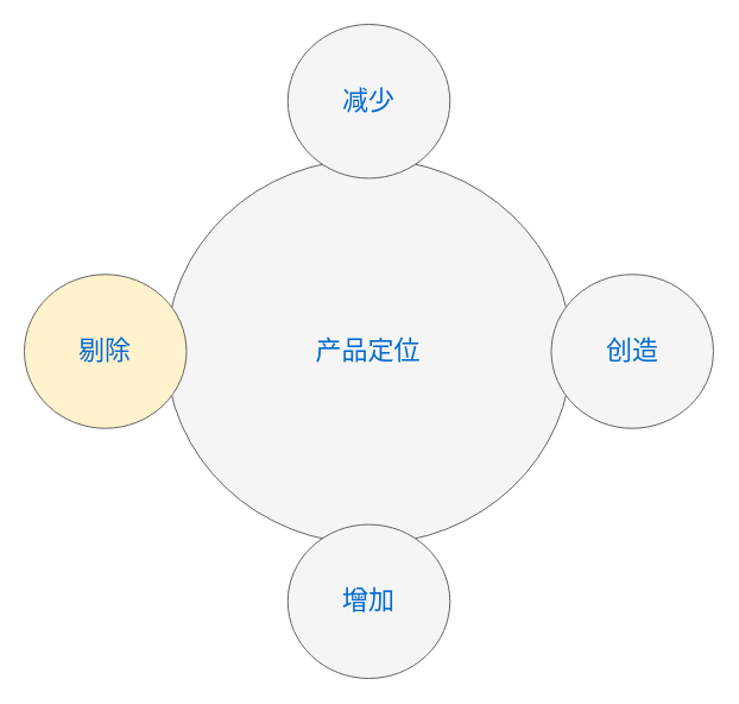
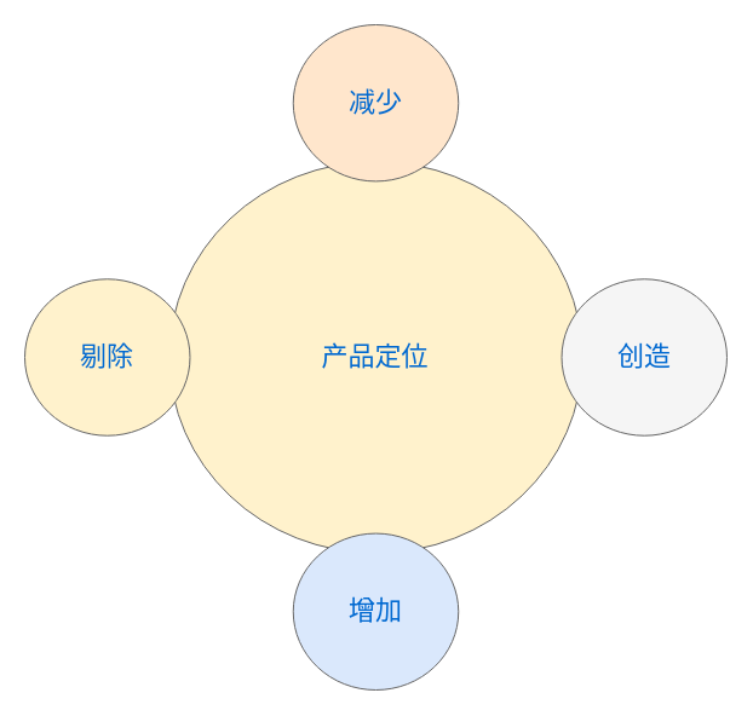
  <mxCell id="0" />
  <mxCell id="1" parent="0" />
  <mxCell id="2" value="" style="group" vertex="1" connectable="0" parent="1"><mxGeometry x="20" y="20" width="580" height="550" as="geometry" /></mxCell>
- <mxCell id="3" value="产品定位" style="ellipse;whiteSpace=wrap;html=1;rounded=0;shadow=0;dashed=0;comic=0;fontFamily=Verdana;fontSize=22;fontColor=#0069D1;fillColor=#f5f5f5;strokeColor=#666666;" parent="2" vertex="1"><mxGeometry x="119.412" y="113.235" width="341.176" height="323.529" as="geometry" /></mxCell>
- <mxCell id="4" value="减少" style="ellipse;whiteSpace=wrap;html=1;rounded=0;shadow=0;dashed=0;comic=0;fontFamily=Verdana;fontSize=22;fontColor=#0069D1;fillColor=#f5f5f5;strokeColor=#666666;" parent="2" vertex="1"><mxGeometry x="221.765" width="136.471" height="129.412" as="geometry" /></mxCell>
- <mxCell id="5" value="增加" style="ellipse;whiteSpace=wrap;html=1;rounded=0;shadow=0;dashed=0;comic=0;fontFamily=Verdana;fontSize=22;fontColor=#0069D1;fillColor=#f5f5f5;strokeColor=#666666;" parent="2" vertex="1"><mxGeometry x="221.765" y="420.588" width="136.471" height="129.412" as="geometry" /></mxCell>
+ <mxCell id="3" value="产品定位" style="ellipse;whiteSpace=wrap;html=1;rounded=0;shadow=0;dashed=0;comic=0;fontFamily=Verdana;fontSize=22;fontColor=#0069D1;fillColor=#fff2cc;strokeColor=#666666;" parent="2" vertex="1"><mxGeometry x="119.412" y="113.235" width="341.176" height="323.529" as="geometry" /></mxCell>
+ <mxCell id="4" value="减少" style="ellipse;whiteSpace=wrap;html=1;rounded=0;shadow=0;dashed=0;comic=0;fontFamily=Verdana;fontSize=22;fontColor=#0069D1;fillColor=#ffe6cc;strokeColor=#666666;" parent="2" vertex="1"><mxGeometry x="221.765" width="136.471" height="129.412" as="geometry" /></mxCell>
+ <mxCell id="5" value="增加" style="ellipse;whiteSpace=wrap;html=1;rounded=0;shadow=0;dashed=0;comic=0;fontFamily=Verdana;fontSize=22;fontColor=#0069D1;fillColor=#dae8fc;strokeColor=#666666;" parent="2" vertex="1"><mxGeometry x="221.765" y="420.588" width="136.471" height="129.412" as="geometry" /></mxCell>
  <mxCell id="6" value="创造" style="ellipse;whiteSpace=wrap;html=1;rounded=0;shadow=0;dashed=0;comic=0;fontFamily=Verdana;fontSize=22;fontColor=#0069D1;fillColor=#f5f5f5;strokeColor=#666666;" parent="2" vertex="1"><mxGeometry x="443.529" y="210.294" width="136.471" height="129.412" as="geometry" /></mxCell>
  <mxCell id="7" value="剔除" style="ellipse;whiteSpace=wrap;html=1;rounded=0;shadow=0;dashed=0;comic=0;fontFamily=Verdana;fontSize=22;fontColor=#0069D1;fillColor=#fff2cc;strokeColor=#666666;" parent="2" vertex="1"><mxGeometry y="210.294" width="136.471" height="129.412" as="geometry" /></mxCell>
